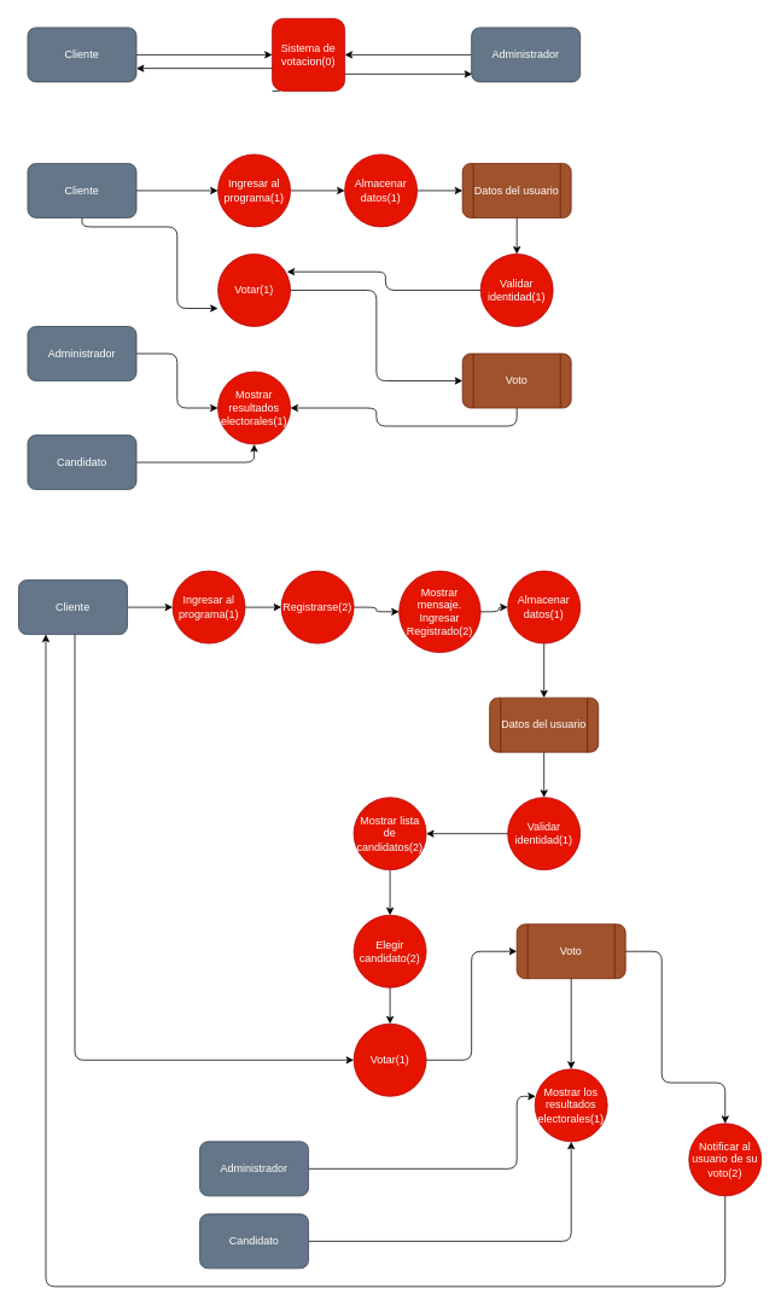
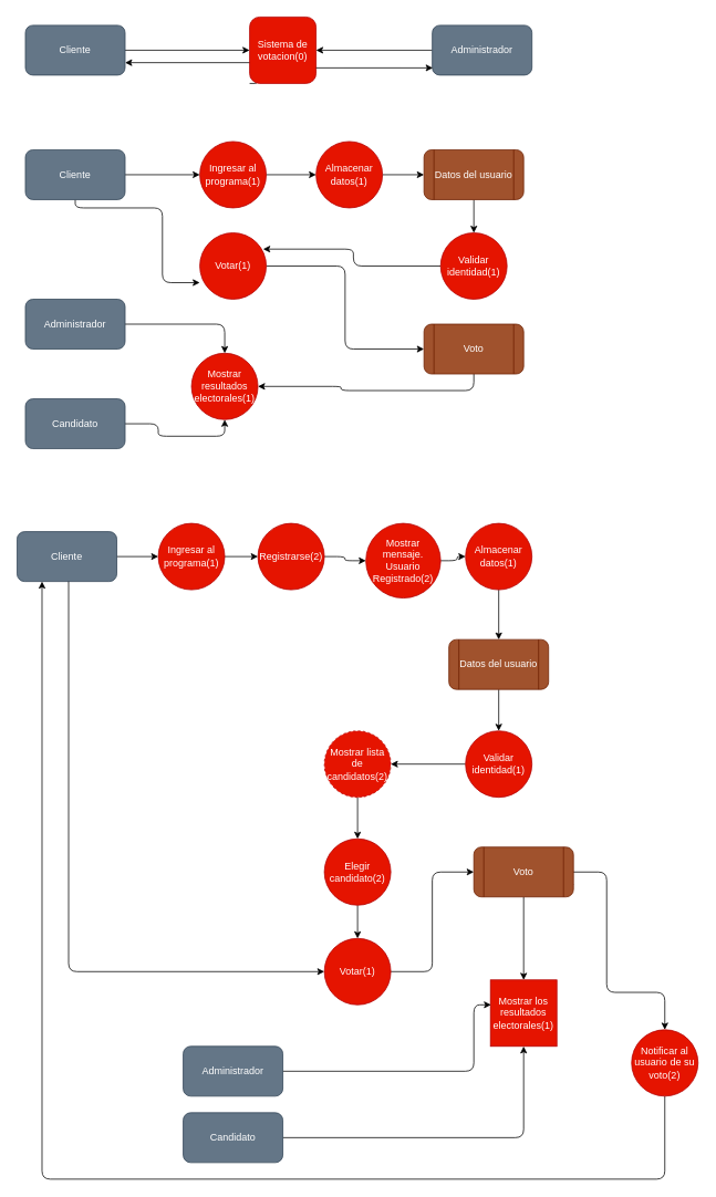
  <mxCell id="0" />
  <mxCell id="1" parent="0" />
  <mxCell id="2" style="edgeStyle=orthogonalEdgeStyle;rounded=1;orthogonalLoop=1;jettySize=auto;html=1;exitX=0;exitY=1;exitDx=0;exitDy=0;entryX=1;entryY=0.75;entryDx=0;entryDy=0;" parent="1" source="3" target="5" edge="1"><mxGeometry relative="1" as="geometry"><Array as="points"><mxPoint x="312" y="75" /></Array></mxGeometry></mxCell>
  <mxCell id="3" value="Sistema de votacion(0)" style="whiteSpace=wrap;html=1;aspect=fixed;fillColor=#e51400;fontColor=#ffffff;strokeColor=#B20000;rounded=1;" parent="1" vertex="1"><mxGeometry x="300" y="20" width="80" height="80" as="geometry" /></mxCell>
  <mxCell id="4" value="" style="edgeStyle=orthogonalEdgeStyle;rounded=1;orthogonalLoop=1;jettySize=auto;html=1;" parent="1" source="5" target="3" edge="1"><mxGeometry relative="1" as="geometry" /></mxCell>
  <mxCell id="5" value="Cliente" style="rounded=1;whiteSpace=wrap;html=1;fillColor=#647687;strokeColor=#314354;fontColor=#ffffff;" parent="1" vertex="1"><mxGeometry x="30" y="30" width="120" height="60" as="geometry" /></mxCell>
  <mxCell id="6" style="edgeStyle=orthogonalEdgeStyle;rounded=1;orthogonalLoop=1;jettySize=auto;html=1;" parent="1" source="7" target="3" edge="1"><mxGeometry relative="1" as="geometry" /></mxCell>
  <mxCell id="7" value="Administrador" style="rounded=1;whiteSpace=wrap;html=1;fillColor=#647687;fontColor=#ffffff;strokeColor=#314354;" parent="1" vertex="1"><mxGeometry x="520" y="30" width="120" height="60" as="geometry" /></mxCell>
  <mxCell id="8" value="" style="edgeStyle=orthogonalEdgeStyle;rounded=1;orthogonalLoop=1;jettySize=auto;html=1;" parent="1" source="10" target="12" edge="1"><mxGeometry relative="1" as="geometry" /></mxCell>
  <mxCell id="9" style="edgeStyle=orthogonalEdgeStyle;rounded=1;orthogonalLoop=1;jettySize=auto;html=1;entryX=0;entryY=0.75;entryDx=0;entryDy=0;entryPerimeter=0;" parent="1" source="10" target="14" edge="1"><mxGeometry relative="1" as="geometry"><Array as="points"><mxPoint x="90" y="250" /><mxPoint x="195" y="250" /><mxPoint x="195" y="340" /></Array></mxGeometry></mxCell>
  <mxCell id="10" value="Cliente" style="rounded=1;whiteSpace=wrap;html=1;fillColor=#647687;strokeColor=#314354;fontColor=#ffffff;" parent="1" vertex="1"><mxGeometry x="30" y="180" width="120" height="60" as="geometry" /></mxCell>
  <mxCell id="11" value="" style="edgeStyle=orthogonalEdgeStyle;rounded=1;orthogonalLoop=1;jettySize=auto;html=1;" parent="1" source="12" target="20" edge="1"><mxGeometry relative="1" as="geometry" /></mxCell>
  <mxCell id="12" value="Ingresar al programa(1)" style="ellipse;whiteSpace=wrap;html=1;aspect=fixed;rounded=1;fillColor=#e51400;fontColor=#ffffff;strokeColor=#B20000;" parent="1" vertex="1"><mxGeometry x="240" y="170" width="80" height="80" as="geometry" /></mxCell>
  <mxCell id="13" style="edgeStyle=orthogonalEdgeStyle;rounded=1;orthogonalLoop=1;jettySize=auto;html=1;entryX=0;entryY=0.5;entryDx=0;entryDy=0;" parent="1" source="14" target="26" edge="1"><mxGeometry relative="1" as="geometry" /></mxCell>
  <mxCell id="14" value="Votar(1)" style="ellipse;whiteSpace=wrap;html=1;aspect=fixed;rounded=1;fillColor=#e51400;fontColor=#ffffff;strokeColor=#B20000;" parent="1" vertex="1"><mxGeometry x="240" y="280" width="80" height="80" as="geometry" /></mxCell>
- <mxCell id="15" value="Mostrar resultados electorales(1)" style="ellipse;whiteSpace=wrap;html=1;aspect=fixed;rounded=1;fillColor=#e51400;fontColor=#ffffff;strokeColor=#B20000;" parent="1" vertex="1"><mxGeometry x="240" y="410" width="80" height="80" as="geometry" /></mxCell>
+ <mxCell id="15" value="Mostrar resultados electorales(1)" style="ellipse;whiteSpace=wrap;html=1;aspect=fixed;rounded=1;fillColor=#e51400;fontColor=#ffffff;strokeColor=#B20000;" parent="1" vertex="1"><mxGeometry x="230" y="425" width="80" height="80" as="geometry" /></mxCell>
  <mxCell id="16" value="" style="endArrow=classic;html=1;rounded=1;entryX=0.005;entryY=0.855;entryDx=0;entryDy=0;entryPerimeter=0;exitX=1;exitY=0.766;exitDx=0;exitDy=0;exitPerimeter=0;" parent="1" source="3" target="7" edge="1"><mxGeometry width="50" height="50" relative="1" as="geometry"><mxPoint x="390" y="80" as="sourcePoint" /><mxPoint x="460" y="70" as="targetPoint" /></mxGeometry></mxCell>
  <mxCell id="17" style="edgeStyle=orthogonalEdgeStyle;rounded=1;orthogonalLoop=1;jettySize=auto;html=1;" parent="1" source="18" target="15" edge="1"><mxGeometry relative="1" as="geometry" /></mxCell>
  <mxCell id="18" value="Administrador" style="rounded=1;whiteSpace=wrap;html=1;fillColor=#647687;fontColor=#ffffff;strokeColor=#314354;" parent="1" vertex="1"><mxGeometry x="30" y="360" width="120" height="60" as="geometry" /></mxCell>
  <mxCell id="19" value="" style="edgeStyle=orthogonalEdgeStyle;rounded=1;orthogonalLoop=1;jettySize=auto;html=1;" parent="1" source="20" target="22" edge="1"><mxGeometry relative="1" as="geometry" /></mxCell>
  <mxCell id="20" value="Almacenar datos(1)" style="ellipse;whiteSpace=wrap;html=1;aspect=fixed;rounded=1;fillColor=#e51400;fontColor=#ffffff;strokeColor=#B20000;" parent="1" vertex="1"><mxGeometry x="380" y="170" width="80" height="80" as="geometry" /></mxCell>
  <mxCell id="21" value="" style="edgeStyle=orthogonalEdgeStyle;rounded=1;orthogonalLoop=1;jettySize=auto;html=1;" parent="1" source="22" target="24" edge="1"><mxGeometry relative="1" as="geometry" /></mxCell>
  <mxCell id="22" value="Datos del usuario" style="shape=process;whiteSpace=wrap;html=1;backgroundOutline=1;rounded=1;fillColor=#a0522d;fontColor=#ffffff;strokeColor=#6D1F00;" parent="1" vertex="1"><mxGeometry x="510" y="180" width="120" height="60" as="geometry" /></mxCell>
  <mxCell id="23" style="edgeStyle=orthogonalEdgeStyle;rounded=1;orthogonalLoop=1;jettySize=auto;html=1;exitX=0;exitY=0.5;exitDx=0;exitDy=0;entryX=0.953;entryY=0.245;entryDx=0;entryDy=0;entryPerimeter=0;" parent="1" source="24" target="14" edge="1"><mxGeometry relative="1" as="geometry" /></mxCell>
  <mxCell id="24" value="Validar identidad(1)" style="ellipse;whiteSpace=wrap;html=1;aspect=fixed;rounded=1;fillColor=#e51400;fontColor=#ffffff;strokeColor=#B20000;" parent="1" vertex="1"><mxGeometry x="530" y="280" width="80" height="80" as="geometry" /></mxCell>
  <mxCell id="25" style="edgeStyle=orthogonalEdgeStyle;rounded=1;orthogonalLoop=1;jettySize=auto;html=1;exitX=0.5;exitY=1;exitDx=0;exitDy=0;entryX=1;entryY=0.5;entryDx=0;entryDy=0;" parent="1" source="26" target="15" edge="1"><mxGeometry relative="1" as="geometry" /></mxCell>
  <mxCell id="26" value="Voto" style="shape=process;whiteSpace=wrap;html=1;backgroundOutline=1;rounded=1;fillColor=#a0522d;fontColor=#ffffff;strokeColor=#6D1F00;" parent="1" vertex="1"><mxGeometry x="510" y="390" width="120" height="60" as="geometry" /></mxCell>
  <mxCell id="27" style="edgeStyle=orthogonalEdgeStyle;rounded=1;orthogonalLoop=1;jettySize=auto;html=1;entryX=0.5;entryY=1;entryDx=0;entryDy=0;" parent="1" source="28" target="15" edge="1"><mxGeometry relative="1" as="geometry" /></mxCell>
  <mxCell id="28" value="Candidato" style="rounded=1;whiteSpace=wrap;html=1;fillColor=#647687;fontColor=#ffffff;strokeColor=#314354;" parent="1" vertex="1"><mxGeometry x="30" y="480" width="120" height="60" as="geometry" /></mxCell>
  <mxCell id="29" value="" style="edgeStyle=orthogonalEdgeStyle;rounded=1;orthogonalLoop=1;jettySize=auto;html=1;" parent="1" source="31" target="35" edge="1"><mxGeometry relative="1" as="geometry" /></mxCell>
  <mxCell id="30" style="edgeStyle=orthogonalEdgeStyle;rounded=1;orthogonalLoop=1;jettySize=auto;html=1;entryX=0.5;entryY=1;entryDx=0;entryDy=0;exitX=0.4;exitY=1.054;exitDx=0;exitDy=0;exitPerimeter=0;" parent="1" target="53" edge="1"><mxGeometry relative="1" as="geometry"><mxPoint x="80" y="693.24" as="sourcePoint" /><mxPoint x="292" y="1210" as="targetPoint" /><Array as="points"><mxPoint x="82" y="693" /><mxPoint x="82" y="1170" /></Array></mxGeometry></mxCell>
  <mxCell id="31" value="Cliente" style="rounded=1;whiteSpace=wrap;html=1;fillColor=#647687;strokeColor=#314354;fontColor=#ffffff;" parent="1" vertex="1"><mxGeometry x="20" y="640" width="120" height="60" as="geometry" /></mxCell>
  <mxCell id="32" value="" style="edgeStyle=orthogonalEdgeStyle;rounded=1;orthogonalLoop=1;jettySize=auto;html=1;" parent="1" source="33" target="37" edge="1"><mxGeometry relative="1" as="geometry" /></mxCell>
  <mxCell id="33" value="Registrarse(2)" style="ellipse;whiteSpace=wrap;html=1;aspect=fixed;rounded=1;fillColor=#e51400;fontColor=#ffffff;strokeColor=#B20000;" parent="1" vertex="1"><mxGeometry x="310" y="630" width="80" height="80" as="geometry" /></mxCell>
  <mxCell id="34" value="" style="edgeStyle=orthogonalEdgeStyle;rounded=1;orthogonalLoop=1;jettySize=auto;html=1;" parent="1" source="35" target="33" edge="1"><mxGeometry relative="1" as="geometry" /></mxCell>
  <mxCell id="35" value="Ingresar al programa(1)" style="ellipse;whiteSpace=wrap;html=1;aspect=fixed;rounded=1;fillColor=#e51400;fontColor=#ffffff;strokeColor=#B20000;" parent="1" vertex="1"><mxGeometry x="190" y="630" width="80" height="80" as="geometry" /></mxCell>
  <mxCell id="36" value="" style="edgeStyle=orthogonalEdgeStyle;rounded=1;orthogonalLoop=1;jettySize=auto;html=1;" parent="1" source="37" target="39" edge="1"><mxGeometry relative="1" as="geometry" /></mxCell>
- <mxCell id="37" value="Mostrar mensaje. Ingresar Registrado(2)" style="ellipse;whiteSpace=wrap;html=1;aspect=fixed;rounded=1;fillColor=#e51400;fontColor=#ffffff;strokeColor=#B20000;" parent="1" vertex="1"><mxGeometry x="440" y="630" width="90" height="90" as="geometry" /></mxCell>
+ <mxCell id="37" value="Mostrar mensaje. Usuario Registrado(2)" style="ellipse;whiteSpace=wrap;html=1;aspect=fixed;rounded=1;fillColor=#e51400;fontColor=#ffffff;strokeColor=#B20000;" parent="1" vertex="1"><mxGeometry x="440" y="630" width="90" height="90" as="geometry" /></mxCell>
  <mxCell id="38" value="" style="edgeStyle=orthogonalEdgeStyle;rounded=1;orthogonalLoop=1;jettySize=auto;html=1;" parent="1" source="39" target="41" edge="1"><mxGeometry relative="1" as="geometry" /></mxCell>
  <mxCell id="39" value="Almacenar datos(1)" style="ellipse;whiteSpace=wrap;html=1;aspect=fixed;rounded=1;fillColor=#e51400;fontColor=#ffffff;strokeColor=#B20000;" parent="1" vertex="1"><mxGeometry x="560" y="630" width="80" height="80" as="geometry" /></mxCell>
  <mxCell id="40" value="" style="edgeStyle=orthogonalEdgeStyle;rounded=1;orthogonalLoop=1;jettySize=auto;html=1;" parent="1" source="41" target="43" edge="1"><mxGeometry relative="1" as="geometry" /></mxCell>
  <mxCell id="41" value="Datos del usuario" style="shape=process;whiteSpace=wrap;html=1;backgroundOutline=1;rounded=1;fillColor=#a0522d;fontColor=#ffffff;strokeColor=#6D1F00;" parent="1" vertex="1"><mxGeometry x="540" y="770" width="120" height="60" as="geometry" /></mxCell>
  <mxCell id="42" value="" style="edgeStyle=orthogonalEdgeStyle;rounded=1;orthogonalLoop=1;jettySize=auto;html=1;" parent="1" source="43" target="45" edge="1"><mxGeometry relative="1" as="geometry" /></mxCell>
  <mxCell id="43" value="Validar identidad(1)" style="ellipse;whiteSpace=wrap;html=1;aspect=fixed;rounded=1;fillColor=#e51400;fontColor=#ffffff;strokeColor=#B20000;direction=south;" parent="1" vertex="1"><mxGeometry x="560" y="880" width="80" height="80" as="geometry" /></mxCell>
  <mxCell id="44" value="" style="edgeStyle=orthogonalEdgeStyle;rounded=1;orthogonalLoop=1;jettySize=auto;html=1;" parent="1" source="45" target="51" edge="1"><mxGeometry relative="1" as="geometry" /></mxCell>
- <mxCell id="45" value="Mostrar lista de candidatos(2)" style="ellipse;whiteSpace=wrap;html=1;aspect=fixed;rounded=1;fillColor=#e51400;fontColor=#ffffff;strokeColor=#B20000;direction=south;" parent="1" vertex="1"><mxGeometry x="390" y="880" width="80" height="80" as="geometry" /></mxCell>
+ <mxCell id="45" value="Mostrar lista de candidatos(2)" style="ellipse;whiteSpace=wrap;html=1;aspect=fixed;rounded=1;fillColor=#e51400;fontColor=#ffffff;strokeColor=#B20000;direction=south;dashed=1;" parent="1" vertex="1"><mxGeometry x="390" y="880" width="80" height="80" as="geometry" /></mxCell>
  <mxCell id="46" value="" style="edgeStyle=orthogonalEdgeStyle;rounded=1;orthogonalLoop=1;jettySize=auto;html=1;" parent="1" source="48" target="49" edge="1"><mxGeometry relative="1" as="geometry" /></mxCell>
  <mxCell id="47" style="edgeStyle=orthogonalEdgeStyle;rounded=1;orthogonalLoop=1;jettySize=auto;html=1;exitX=1;exitY=0.75;exitDx=0;exitDy=0;entryX=0.5;entryY=0;entryDx=0;entryDy=0;" parent="1" source="48" target="59" edge="1"><mxGeometry relative="1" as="geometry"><Array as="points"><mxPoint x="660" y="1065" /><mxPoint x="660" y="1050" /><mxPoint x="730" y="1050" /><mxPoint x="730" y="1195" /><mxPoint x="800" y="1195" /></Array></mxGeometry></mxCell>
  <mxCell id="48" value="Voto" style="shape=process;whiteSpace=wrap;html=1;backgroundOutline=1;rounded=1;fillColor=#a0522d;fontColor=#ffffff;strokeColor=#6D1F00;" parent="1" vertex="1"><mxGeometry x="570" y="1020" width="120" height="60" as="geometry" /></mxCell>
- <mxCell id="49" value="Mostrar los resultados electorales(1)" style="ellipse;whiteSpace=wrap;html=1;aspect=fixed;rounded=1;fillColor=#e51400;fontColor=#ffffff;strokeColor=#B20000;direction=south;" parent="1" vertex="1"><mxGeometry x="590" y="1180" width="80" height="80" as="geometry" /></mxCell>
+ <mxCell id="49" value="Mostrar los resultados electorales(1)" style="whiteSpace=wrap;html=1;aspect=fixed;fillColor=#e51400;fontColor=#ffffff;strokeColor=#B20000;direction=south;rounded=0;" parent="1" vertex="1"><mxGeometry x="590" y="1180" width="80" height="80" as="geometry" /></mxCell>
  <mxCell id="50" value="" style="edgeStyle=orthogonalEdgeStyle;rounded=1;orthogonalLoop=1;jettySize=auto;html=1;" parent="1" source="51" target="53" edge="1"><mxGeometry relative="1" as="geometry" /></mxCell>
  <mxCell id="51" value="Elegir candidato(2)" style="ellipse;whiteSpace=wrap;html=1;aspect=fixed;rounded=1;fillColor=#e51400;fontColor=#ffffff;strokeColor=#B20000;" parent="1" vertex="1"><mxGeometry x="390" y="1010" width="80" height="80" as="geometry" /></mxCell>
  <mxCell id="52" style="edgeStyle=orthogonalEdgeStyle;rounded=1;orthogonalLoop=1;jettySize=auto;html=1;entryX=0;entryY=0.5;entryDx=0;entryDy=0;" parent="1" source="53" target="48" edge="1"><mxGeometry relative="1" as="geometry" /></mxCell>
  <mxCell id="53" value="Votar(1)" style="ellipse;whiteSpace=wrap;html=1;aspect=fixed;rounded=1;fillColor=#e51400;fontColor=#ffffff;strokeColor=#B20000;direction=south;" parent="1" vertex="1"><mxGeometry x="390" y="1130" width="80" height="80" as="geometry" /></mxCell>
  <mxCell id="54" style="edgeStyle=orthogonalEdgeStyle;rounded=1;orthogonalLoop=1;jettySize=auto;html=1;entryX=1;entryY=0.5;entryDx=0;entryDy=0;" parent="1" source="55" target="49" edge="1"><mxGeometry relative="1" as="geometry" /></mxCell>
  <mxCell id="55" value="Candidato" style="rounded=1;whiteSpace=wrap;html=1;fillColor=#647687;fontColor=#ffffff;strokeColor=#314354;" parent="1" vertex="1"><mxGeometry x="220" y="1340" width="120" height="60" as="geometry" /></mxCell>
  <mxCell id="56" style="edgeStyle=orthogonalEdgeStyle;rounded=1;orthogonalLoop=1;jettySize=auto;html=1;entryX=0.375;entryY=0.991;entryDx=0;entryDy=0;entryPerimeter=0;" parent="1" source="57" target="49" edge="1"><mxGeometry relative="1" as="geometry"><Array as="points"><mxPoint x="570" y="1290" /><mxPoint x="570" y="1210" /></Array></mxGeometry></mxCell>
  <mxCell id="57" value="Administrador" style="rounded=1;whiteSpace=wrap;html=1;fillColor=#647687;fontColor=#ffffff;strokeColor=#314354;" parent="1" vertex="1"><mxGeometry x="220" y="1260" width="120" height="60" as="geometry" /></mxCell>
  <mxCell id="58" style="edgeStyle=orthogonalEdgeStyle;rounded=1;orthogonalLoop=1;jettySize=auto;html=1;entryX=0.25;entryY=1;entryDx=0;entryDy=0;" parent="1" source="59" target="31" edge="1"><mxGeometry relative="1" as="geometry"><Array as="points"><mxPoint x="800" y="1420" /><mxPoint x="50" y="1420" /></Array></mxGeometry></mxCell>
  <mxCell id="59" value="Notificar al usuario de su voto(2)" style="ellipse;whiteSpace=wrap;html=1;aspect=fixed;rounded=1;fillColor=#e51400;fontColor=#ffffff;strokeColor=#B20000;" parent="1" vertex="1"><mxGeometry x="760" y="1240" width="80" height="80" as="geometry" /></mxCell>
